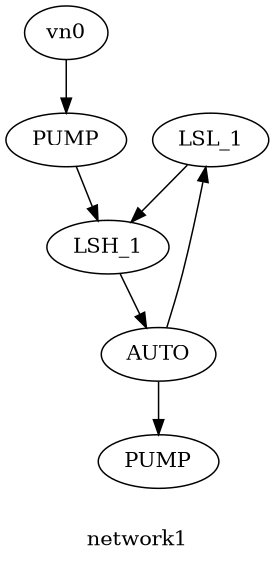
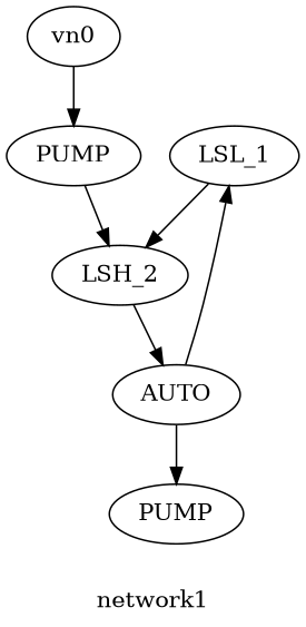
  digraph {
    label=network1
    n1 [label=LSL_1]
-   n2 [label=LSH_1]
+   n2 [label=LSH_2]
    n3 [label=AUTO]
    n4 [label=PUMP]
    n5 [label=PUMP]
    vn0
    n1 -> n2
    n2 -> n3
    n3 -> n1
    n3 -> n5
    n4 -> n2
    vn0 -> n4
  }
